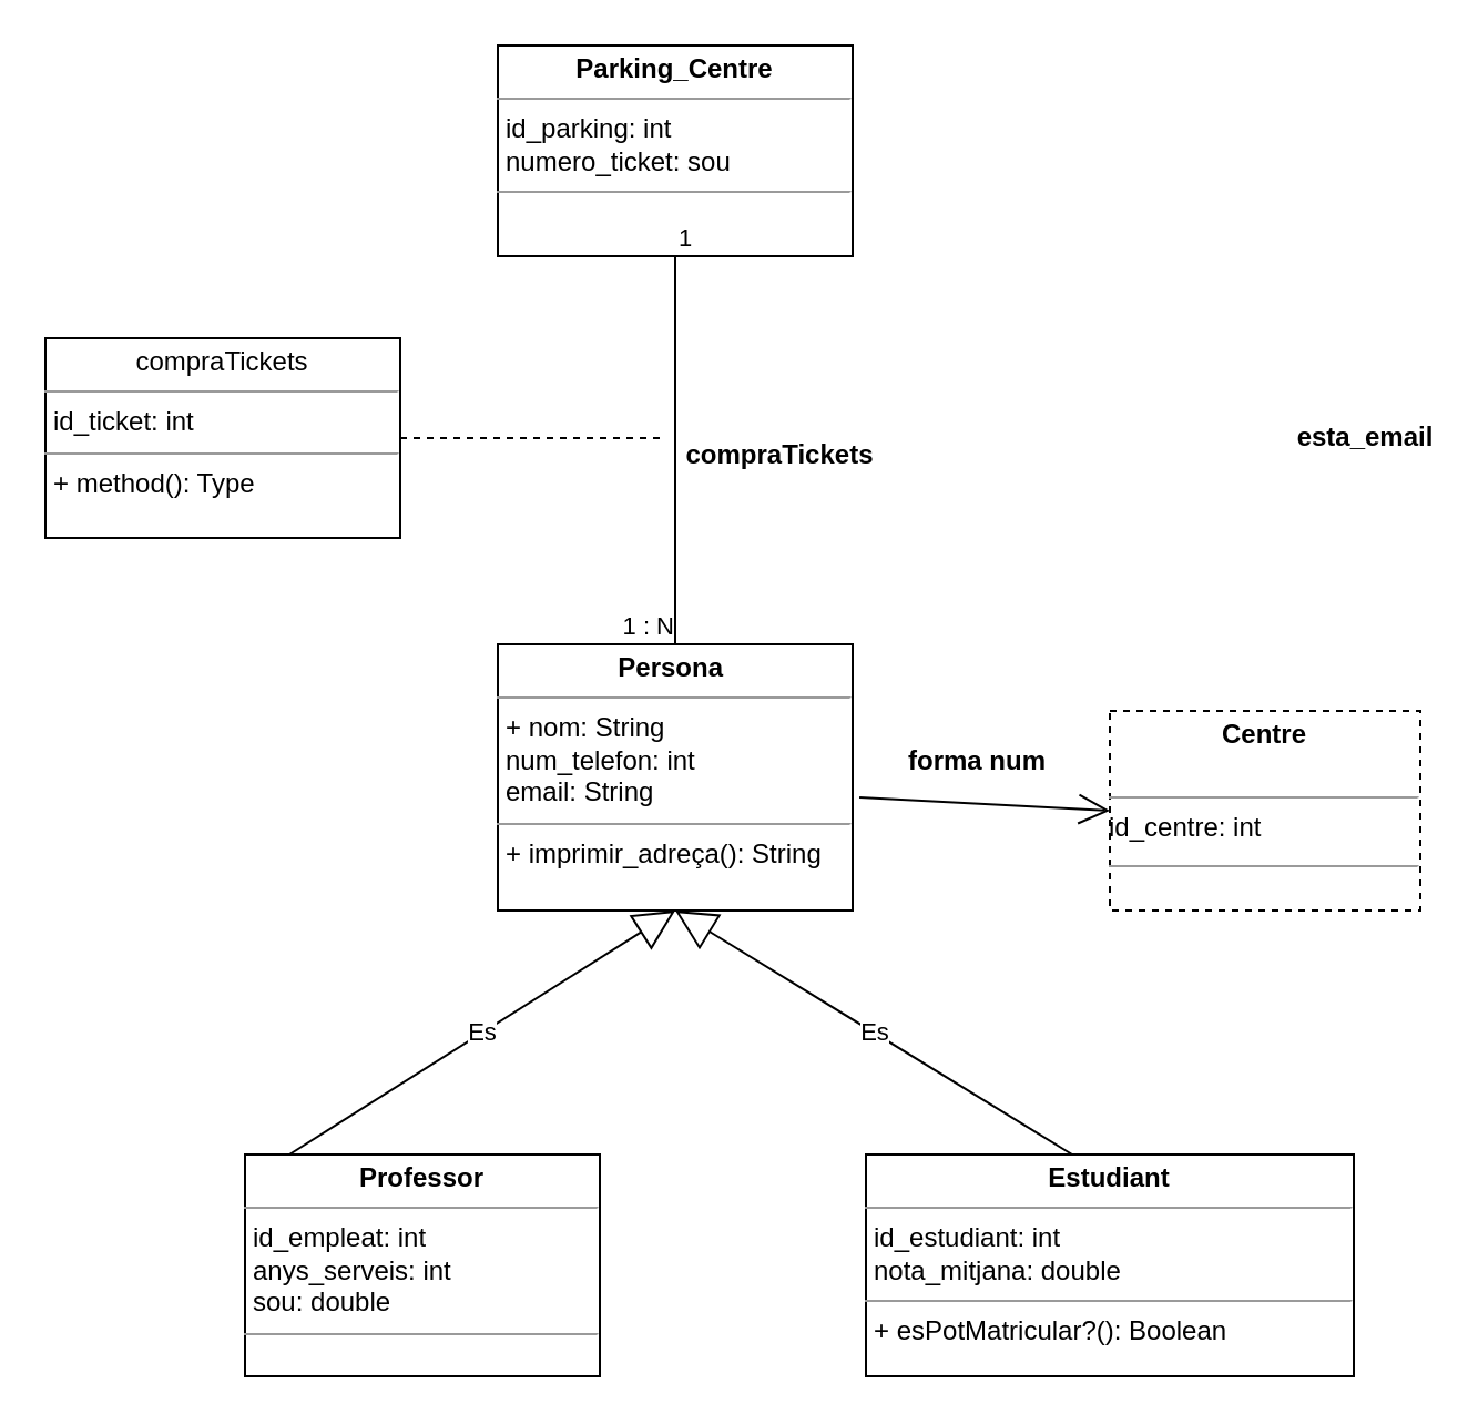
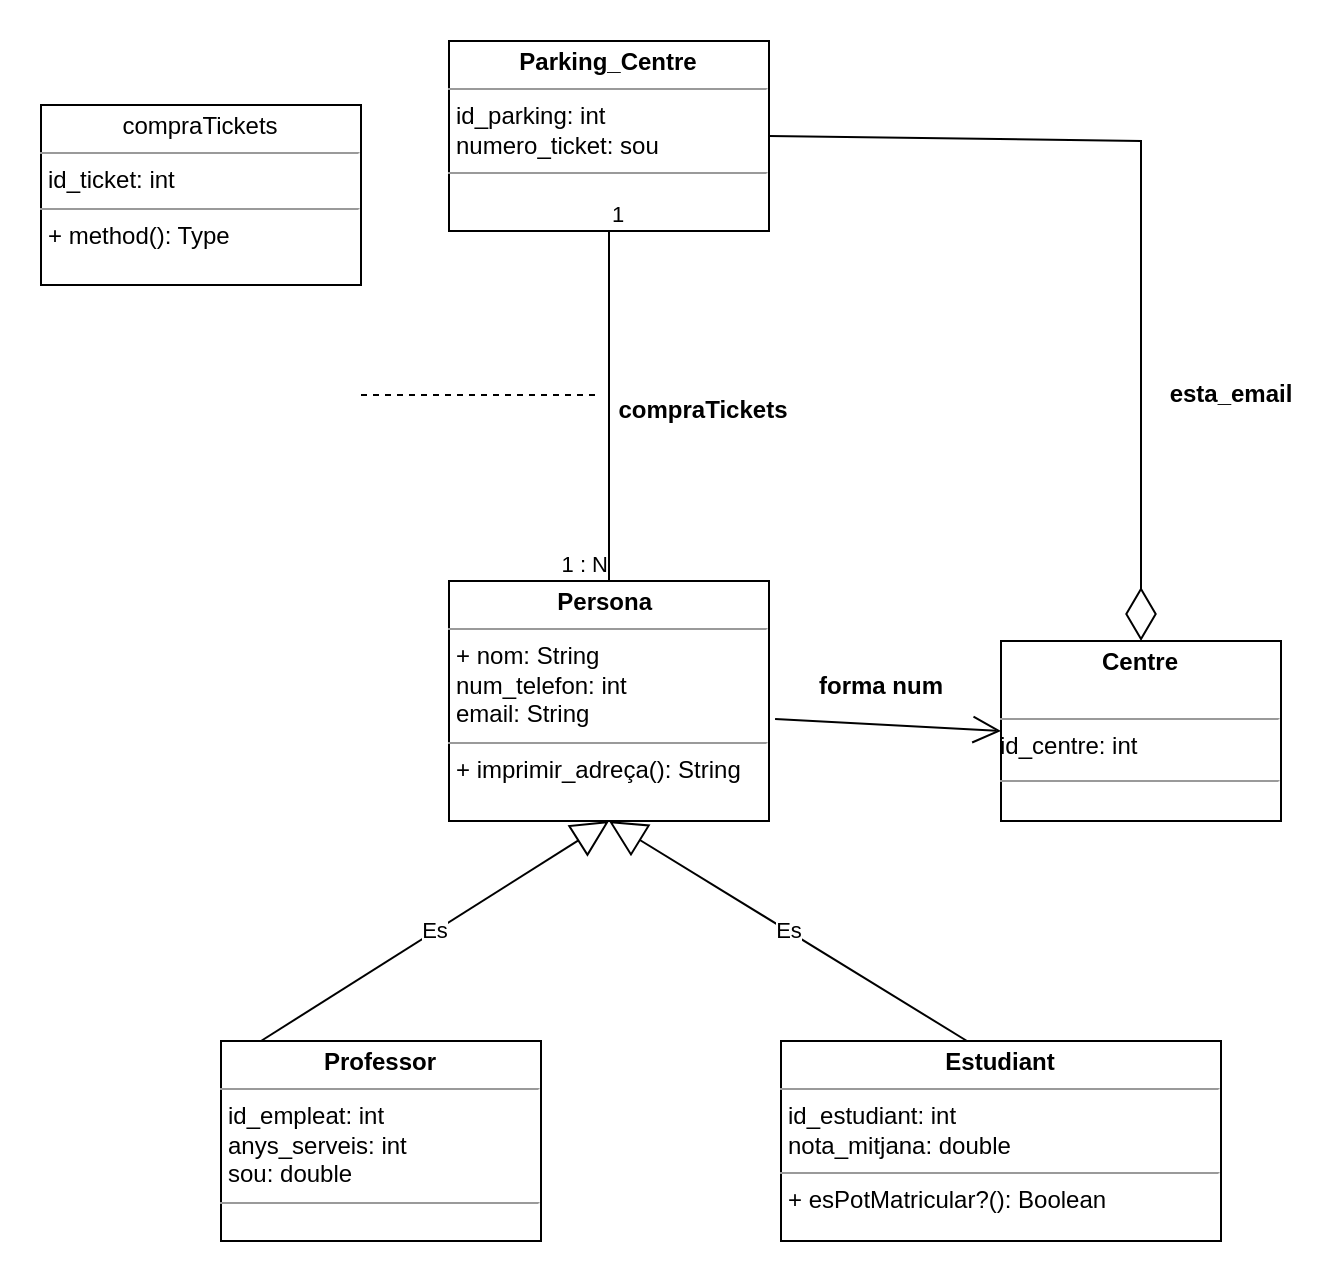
  <mxCell id="0" />
  <mxCell id="1" parent="0" />
  <mxCell id="2" value="&lt;p style=&quot;margin:0px;margin-top:4px;text-align:center;&quot;&gt;&lt;b&gt;Persona&lt;span style=&quot;white-space: pre;&quot;&gt; &lt;/span&gt;&lt;/b&gt;&lt;/p&gt;&lt;hr size=&quot;1&quot;&gt;&lt;p style=&quot;margin:0px;margin-left:4px;&quot;&gt;+ nom: String&lt;/p&gt;&lt;p style=&quot;margin:0px;margin-left:4px;&quot;&gt;num_telefon: int&lt;/p&gt;&lt;p style=&quot;margin:0px;margin-left:4px;&quot;&gt;email: String&lt;/p&gt;&lt;hr size=&quot;1&quot;&gt;&lt;p style=&quot;margin:0px;margin-left:4px;&quot;&gt;+ imprimir_adreça(): String&lt;/p&gt;" style="verticalAlign=top;align=left;overflow=fill;fontSize=12;fontFamily=Helvetica;html=1;whiteSpace=wrap;" vertex="1" parent="1"><mxGeometry x="224" y="290" width="160" height="120" as="geometry" /></mxCell>
  <mxCell id="3" value="&lt;p style=&quot;margin:0px;margin-top:4px;text-align:center;&quot;&gt;&lt;b&gt;Estudiant&lt;/b&gt;&lt;/p&gt;&lt;hr size=&quot;1&quot;&gt;&lt;p style=&quot;margin:0px;margin-left:4px;&quot;&gt;id_estudiant: int&lt;/p&gt;&lt;p style=&quot;margin:0px;margin-left:4px;&quot;&gt;nota_mitjana: double&lt;/p&gt;&lt;hr size=&quot;1&quot;&gt;&lt;p style=&quot;margin:0px;margin-left:4px;&quot;&gt;+ esPotMatricular?(): Boolean&lt;/p&gt;" style="verticalAlign=top;align=left;overflow=fill;fontSize=12;fontFamily=Helvetica;html=1;whiteSpace=wrap;" vertex="1" parent="1"><mxGeometry x="390" y="520" width="220" height="100" as="geometry" /></mxCell>
  <mxCell id="4" value="&lt;p style=&quot;margin:0px;margin-top:4px;text-align:center;&quot;&gt;&lt;b&gt;Professor&lt;/b&gt;&lt;/p&gt;&lt;hr size=&quot;1&quot;&gt;&lt;p style=&quot;margin:0px;margin-left:4px;&quot;&gt;id_empleat: int&lt;/p&gt;&lt;p style=&quot;margin:0px;margin-left:4px;&quot;&gt;anys_serveis: int&lt;/p&gt;&lt;p style=&quot;margin:0px;margin-left:4px;&quot;&gt;sou: double&lt;/p&gt;&lt;hr size=&quot;1&quot;&gt;&lt;p style=&quot;margin:0px;margin-left:4px;&quot;&gt;&lt;br&gt;&lt;/p&gt;" style="verticalAlign=top;align=left;overflow=fill;fontSize=12;fontFamily=Helvetica;html=1;whiteSpace=wrap;" vertex="1" parent="1"><mxGeometry x="110" y="520" width="160" height="100" as="geometry" /></mxCell>
- <mxCell id="5" value="&lt;p style=&quot;margin:0px;margin-top:4px;text-align:center;&quot;&gt;&lt;b&gt;Centre&lt;/b&gt;&lt;/p&gt;&lt;br&gt;&lt;hr size=&quot;1&quot;&gt;&lt;div style=&quot;height:2px;&quot;&gt;id_centre: int&lt;/div&gt;&lt;div style=&quot;height:2px;&quot;&gt;&lt;br&gt;&lt;/div&gt;&lt;div style=&quot;height:2px;&quot;&gt;&lt;br&gt;&lt;/div&gt;&lt;div style=&quot;height:2px;&quot;&gt;&lt;br&gt;&lt;/div&gt;&lt;div style=&quot;height:2px;&quot;&gt;&lt;br&gt;&lt;/div&gt;&lt;div style=&quot;height:2px;&quot;&gt;&lt;br&gt;&lt;/div&gt;&lt;div style=&quot;height:2px;&quot;&gt;&lt;br&gt;&lt;/div&gt;&lt;div style=&quot;height:2px;&quot;&gt;&lt;br&gt;&lt;/div&gt;&lt;div style=&quot;height:2px;&quot;&gt;&lt;br&gt;&lt;/div&gt;&lt;hr size=&quot;1&quot;&gt;&lt;div style=&quot;height:2px;&quot;&gt;&lt;br&gt;&lt;/div&gt;" style="verticalAlign=top;align=left;overflow=fill;fontSize=12;fontFamily=Helvetica;html=1;whiteSpace=wrap;dashed=1;" vertex="1" parent="1"><mxGeometry x="500" y="320" width="140" height="90" as="geometry" /></mxCell>
+ <mxCell id="5" value="&lt;p style=&quot;margin:0px;margin-top:4px;text-align:center;&quot;&gt;&lt;b&gt;Centre&lt;/b&gt;&lt;/p&gt;&lt;br&gt;&lt;hr size=&quot;1&quot;&gt;&lt;div style=&quot;height:2px;&quot;&gt;id_centre: int&lt;/div&gt;&lt;div style=&quot;height:2px;&quot;&gt;&lt;br&gt;&lt;/div&gt;&lt;div style=&quot;height:2px;&quot;&gt;&lt;br&gt;&lt;/div&gt;&lt;div style=&quot;height:2px;&quot;&gt;&lt;br&gt;&lt;/div&gt;&lt;div style=&quot;height:2px;&quot;&gt;&lt;br&gt;&lt;/div&gt;&lt;div style=&quot;height:2px;&quot;&gt;&lt;br&gt;&lt;/div&gt;&lt;div style=&quot;height:2px;&quot;&gt;&lt;br&gt;&lt;/div&gt;&lt;div style=&quot;height:2px;&quot;&gt;&lt;br&gt;&lt;/div&gt;&lt;div style=&quot;height:2px;&quot;&gt;&lt;br&gt;&lt;/div&gt;&lt;hr size=&quot;1&quot;&gt;&lt;div style=&quot;height:2px;&quot;&gt;&lt;br&gt;&lt;/div&gt;" style="verticalAlign=top;align=left;overflow=fill;fontSize=12;fontFamily=Helvetica;html=1;whiteSpace=wrap;" vertex="1" parent="1"><mxGeometry x="500" y="320" width="140" height="90" as="geometry" /></mxCell>
  <mxCell id="6" value="" style="endArrow=open;endFill=1;endSize=12;html=1;rounded=0;exitX=1.019;exitY=0.575;exitDx=0;exitDy=0;entryX=0;entryY=0.5;entryDx=0;entryDy=0;exitPerimeter=0;" edge="1" parent="1" source="2" target="5"><mxGeometry width="160" relative="1" as="geometry"><mxPoint x="400" y="280" as="sourcePoint" /><mxPoint x="560" y="280" as="targetPoint" /></mxGeometry></mxCell>
  <mxCell id="7" value="Es" style="endArrow=block;endSize=16;endFill=0;html=1;rounded=0;entryX=0.5;entryY=1;entryDx=0;entryDy=0;" edge="1" parent="1" target="2"><mxGeometry width="160" relative="1" as="geometry"><mxPoint x="130" y="520" as="sourcePoint" /><mxPoint x="290" y="520" as="targetPoint" /></mxGeometry></mxCell>
  <mxCell id="8" value="Es" style="endArrow=block;endSize=16;endFill=0;html=1;rounded=0;entryX=0.5;entryY=1;entryDx=0;entryDy=0;" edge="1" parent="1" target="2"><mxGeometry width="160" relative="1" as="geometry"><mxPoint x="483" y="520" as="sourcePoint" /><mxPoint x="657" y="410" as="targetPoint" /></mxGeometry></mxCell>
  <mxCell id="9" value="forma num" style="text;align=center;fontStyle=1;verticalAlign=middle;spacingLeft=3;spacingRight=3;strokeColor=none;rotatable=0;points=[[0,0.5],[1,0.5]];portConstraint=eastwest;html=1;" vertex="1" parent="1"><mxGeometry x="400" y="330" width="80" height="26" as="geometry" /></mxCell>
  <mxCell id="10" value="&lt;p style=&quot;margin:0px;margin-top:4px;text-align:center;&quot;&gt;&lt;b&gt;Parking_Centre&lt;/b&gt;&lt;/p&gt;&lt;hr size=&quot;1&quot;&gt;&lt;p style=&quot;margin:0px;margin-left:4px;&quot;&gt;id_parking: int&lt;/p&gt;&lt;p style=&quot;margin:0px;margin-left:4px;&quot;&gt;numero_ticket: sou&lt;/p&gt;&lt;hr size=&quot;1&quot;&gt;&lt;p style=&quot;margin:0px;margin-left:4px;&quot;&gt;&lt;br&gt;&lt;/p&gt;" style="verticalAlign=top;align=left;overflow=fill;fontSize=12;fontFamily=Helvetica;html=1;whiteSpace=wrap;" vertex="1" parent="1"><mxGeometry x="224" y="20" width="160" height="95" as="geometry" /></mxCell>
  <mxCell id="11" value="" style="endArrow=none;html=1;edgeStyle=orthogonalEdgeStyle;rounded=0;entryX=0.5;entryY=0;entryDx=0;entryDy=0;exitX=0.5;exitY=1;exitDx=0;exitDy=0;" edge="1" parent="1" source="10" target="2"><mxGeometry relative="1" as="geometry"><mxPoint x="304" y="120" as="sourcePoint" /><mxPoint x="178" y="400" as="targetPoint" /></mxGeometry></mxCell>
  <mxCell id="12" value="1" style="edgeLabel;resizable=0;html=1;align=left;verticalAlign=bottom;" connectable="0" vertex="1" parent="11"><mxGeometry x="-1" relative="1" as="geometry" /></mxCell>
  <mxCell id="13" value="1 : N" style="edgeLabel;resizable=0;html=1;align=right;verticalAlign=bottom;" connectable="0" vertex="1" parent="11"><mxGeometry x="1" relative="1" as="geometry" /></mxCell>
  <mxCell id="14" value="compraTickets" style="text;align=center;fontStyle=1;verticalAlign=middle;spacingLeft=3;spacingRight=3;strokeColor=none;rotatable=0;points=[[0,0.5],[1,0.5]];portConstraint=eastwest;html=1;" vertex="1" parent="1"><mxGeometry x="350" y="200" height="10" as="geometry" /></mxCell>
  <mxCell id="15" value="esta_email" style="text;align=center;fontStyle=1;verticalAlign=middle;spacingLeft=3;spacingRight=3;strokeColor=none;rotatable=0;points=[[0,0.5],[1,0.5]];portConstraint=eastwest;html=1;" vertex="1" parent="1"><mxGeometry x="600" y="184" width="30" height="26" as="geometry" /></mxCell>
- <mxCell id="17" value="&lt;p style=&quot;margin:0px;margin-top:4px;text-align:center;&quot;&gt;compraTickets&lt;br&gt;&lt;/p&gt;&lt;hr size=&quot;1&quot;&gt;&lt;p style=&quot;margin:0px;margin-left:4px;&quot;&gt;id_ticket: int&lt;/p&gt;&lt;hr size=&quot;1&quot;&gt;&lt;p style=&quot;margin:0px;margin-left:4px;&quot;&gt;+ method(): Type&lt;/p&gt;" style="verticalAlign=top;align=left;overflow=fill;fontSize=12;fontFamily=Helvetica;html=1;whiteSpace=wrap;" vertex="1" parent="1"><mxGeometry x="20" y="152" width="160" height="90" as="geometry" /></mxCell>
+ <mxCell id="16" value="" style="endArrow=diamondThin;endFill=0;endSize=24;html=1;rounded=0;exitX=1;exitY=0.5;exitDx=0;exitDy=0;entryX=0.5;entryY=0;entryDx=0;entryDy=0;" edge="1" parent="1" source="10" target="5"><mxGeometry width="160" relative="1" as="geometry"><mxPoint x="384" y="67" as="sourcePoint" /><mxPoint x="520" y="290" as="targetPoint" /><Array as="points"><mxPoint x="570" y="70" /></Array></mxGeometry></mxCell>
+ <mxCell id="17" value="&lt;p style=&quot;margin:0px;margin-top:4px;text-align:center;&quot;&gt;compraTickets&lt;br&gt;&lt;/p&gt;&lt;hr size=&quot;1&quot;&gt;&lt;p style=&quot;margin:0px;margin-left:4px;&quot;&gt;id_ticket: int&lt;/p&gt;&lt;hr size=&quot;1&quot;&gt;&lt;p style=&quot;margin:0px;margin-left:4px;&quot;&gt;+ method(): Type&lt;/p&gt;" style="verticalAlign=top;align=left;overflow=fill;fontSize=12;fontFamily=Helvetica;html=1;whiteSpace=wrap;" vertex="1" parent="1"><mxGeometry x="20" y="52" width="160" height="90" as="geometry" /></mxCell>
  <mxCell id="18" value="" style="line;strokeWidth=1;fillColor=none;align=left;verticalAlign=middle;spacingTop=-1;spacingLeft=3;spacingRight=3;rotatable=0;labelPosition=right;points=[];portConstraint=eastwest;strokeColor=inherit;dashed=1;" vertex="1" parent="1"><mxGeometry x="180" y="193" width="120" height="8" as="geometry" /></mxCell>
